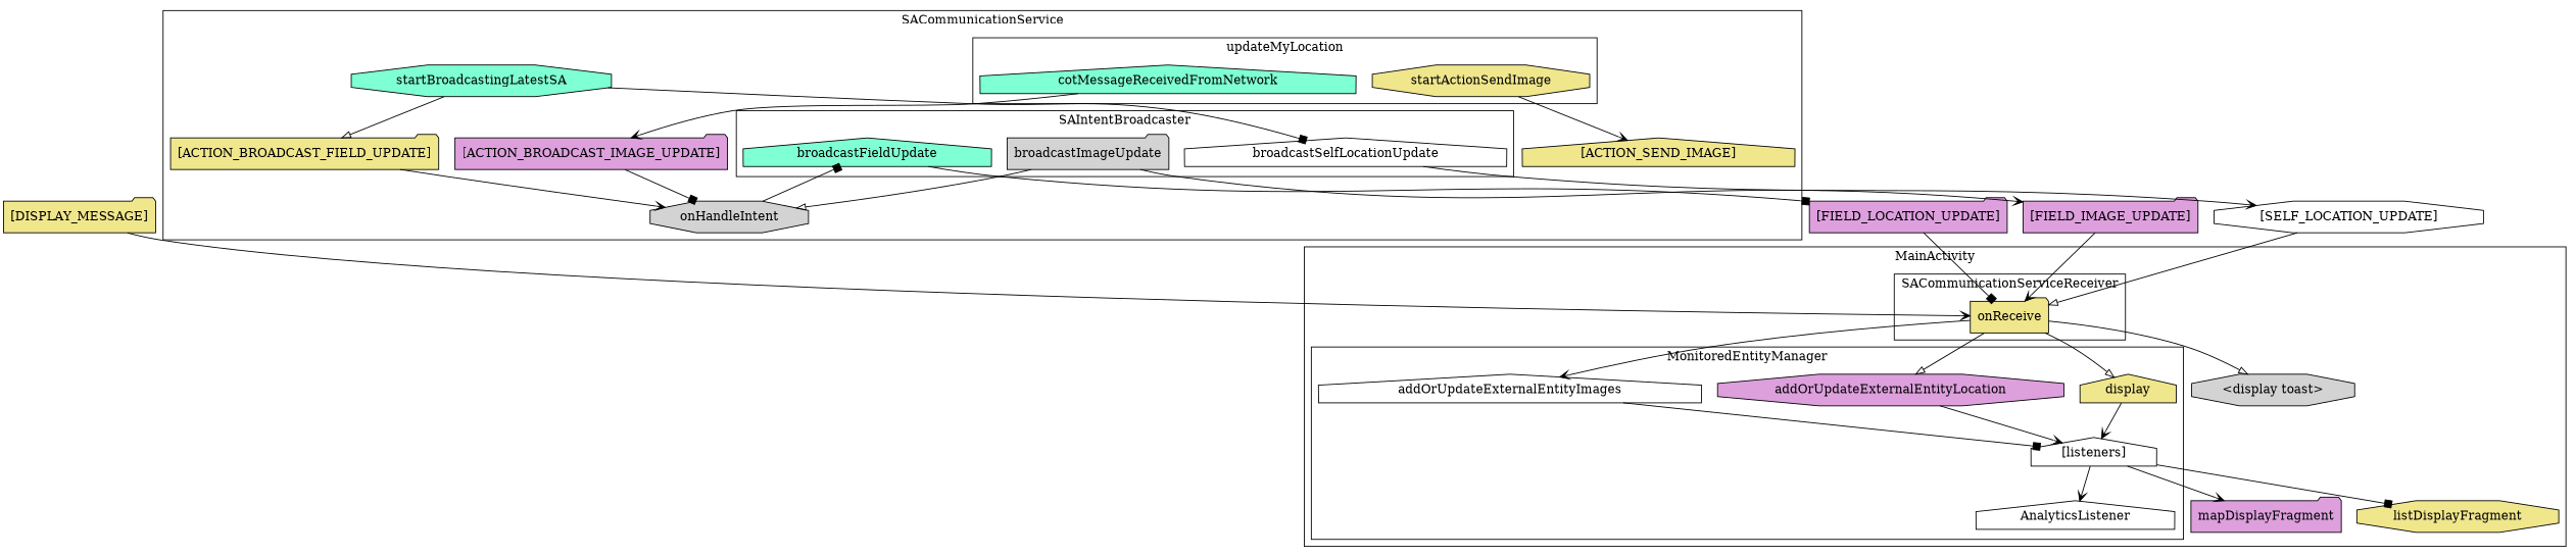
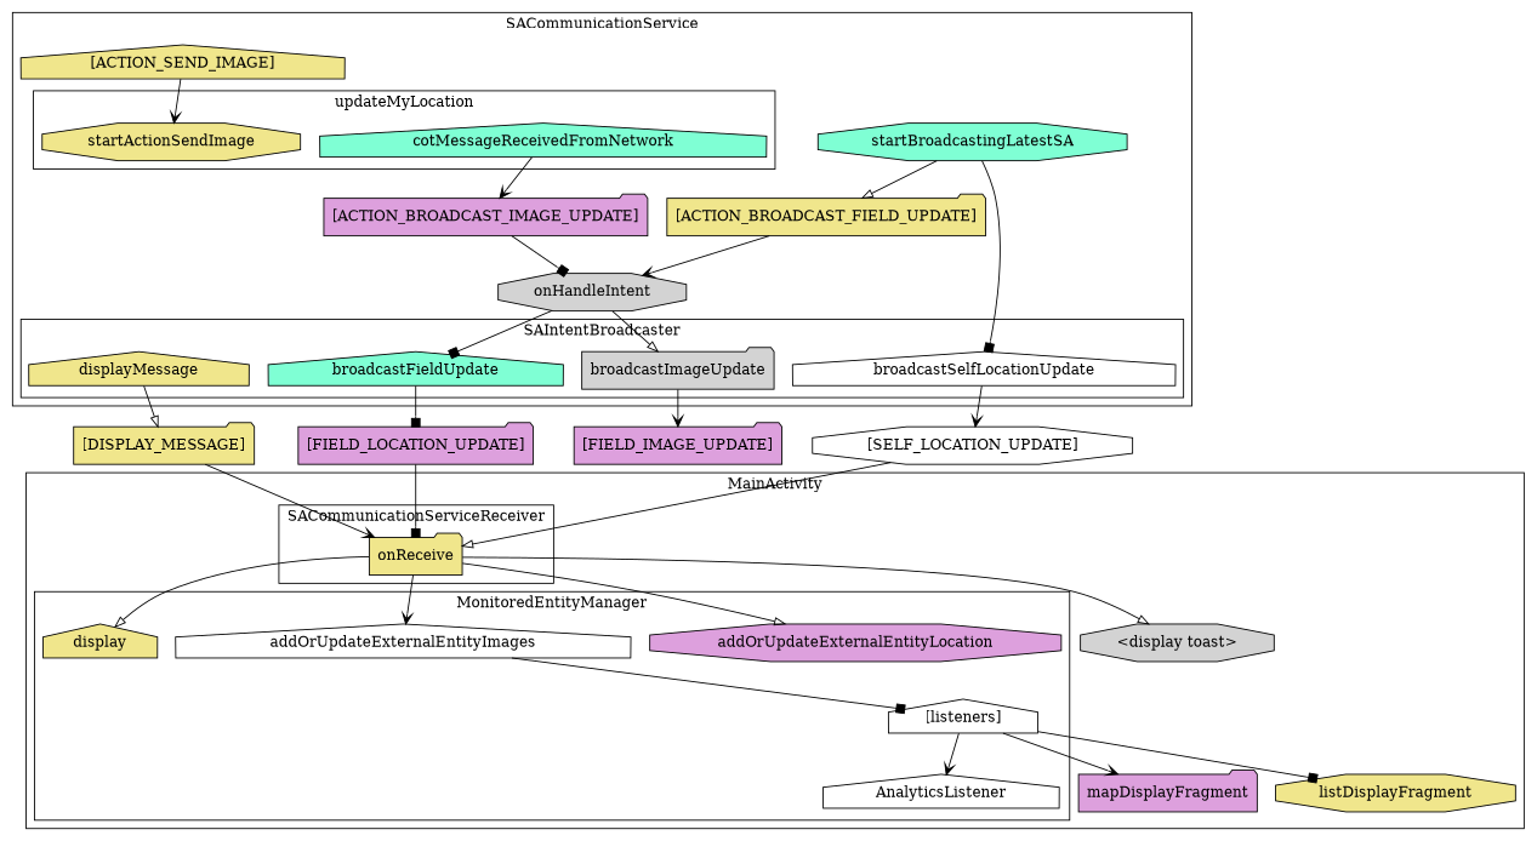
  digraph {
    node [fillcolor=khaki shape=house style=filled]
    edge [arrowhead=vee]
    n1 [label=onReceive shape=folder]
    n2 [fillcolor=plum label=addOrUpdateExternalEntityLocation shape=octagon]
    n3 [fillcolor=white label="[listeners]"]
    n4 [fillcolor=white label=addOrUpdateExternalEntityImages]
    n5 [label=display]
    n6 [fillcolor=white label=AnalyticsListener]
    n7 [fillcolor=plum label=mapDisplayFragment shape=folder]
    n8 [label=listDisplayFragment shape=octagon]
    n9 [fillcolor=lightgrey label="<display toast>" shape=octagon]
    n10 [fillcolor=aquamarine label=cotMessageReceivedFromNetwork]
    n11 [label=startActionSendImage shape=octagon]
+   n12 [label=displayMessage]
    n13 [fillcolor=aquamarine label=broadcastFieldUpdate]
    n14 [fillcolor=lightgrey label=broadcastImageUpdate shape=folder]
    n15 [fillcolor=white label=broadcastSelfLocationUpdate]
    n16 [fillcolor=lightgrey label=onHandleIntent shape=octagon]
    n17 [fillcolor=aquamarine label=startBroadcastingLatestSA shape=octagon]
    n18 [fillcolor=plum label="[ACTION_BROADCAST_IMAGE_UPDATE]" shape=folder]
    n19 [label="[ACTION_BROADCAST_FIELD_UPDATE]" shape=folder]
    n20 [label="[ACTION_SEND_IMAGE]"]
    n21 [label="[DISPLAY_MESSAGE]" shape=folder]
    n22 [fillcolor=plum label="[FIELD_LOCATION_UPDATE]" shape=folder]
    n23 [fillcolor=plum label="[FIELD_IMAGE_UPDATE]" shape=folder]
    n24 [fillcolor=white label="[SELF_LOCATION_UPDATE]" shape=octagon]
    subgraph cluster_1 {
      label=MainActivity
      n7
      n8
      n9
      subgraph cluster_2 {
        label=SACommunicationServiceReceiver
        n1
      }
      subgraph cluster_3 {
        label=MonitoredEntityManager
        n2
        n3
        n4
        n5
        n6
      }
    }
    subgraph cluster_4 {
      label=SACommunicationService
      n16
      n17
      n18
      n19
      n20
      subgraph cluster_5 {
        label=updateMyLocation
        n10
        n11
      }
      subgraph cluster_6 {
        label=SAIntentBroadcaster
+       n12
        n13
        n14
        n15
      }
    }
    n1 -> n2 [arrowhead=onormal]
    n1 -> n4
    n1 -> n5 [arrowhead=onormal]
    n1 -> n9 [arrowhead=onormal]
-   n2 -> n3
    n3 -> n6
    n3 -> n7
    n3 -> n8 [arrowhead=box]
    n4 -> n3 [arrowhead=box]
-   n5 -> n3
    n10 -> n18
-   n11 -> n20
+   n20 -> n11
+   n12 -> n21 [arrowhead=onormal]
    n13 -> n22 [arrowhead=box]
    n14 -> n23
    n15 -> n24
    n16 -> n13 [arrowhead=box]
-   n14 -> n16 [arrowhead=onormal]
+   n16 -> n14 [arrowhead=onormal]
    n17 -> n15 [arrowhead=box]
    n17 -> n19 [arrowhead=onormal]
    n18 -> n16 [arrowhead=box]
    n19 -> n16
    n21 -> n1
    n22 -> n1 [arrowhead=box]
-   n23 -> n1
    n24 -> n1 [arrowhead=onormal]
  }
